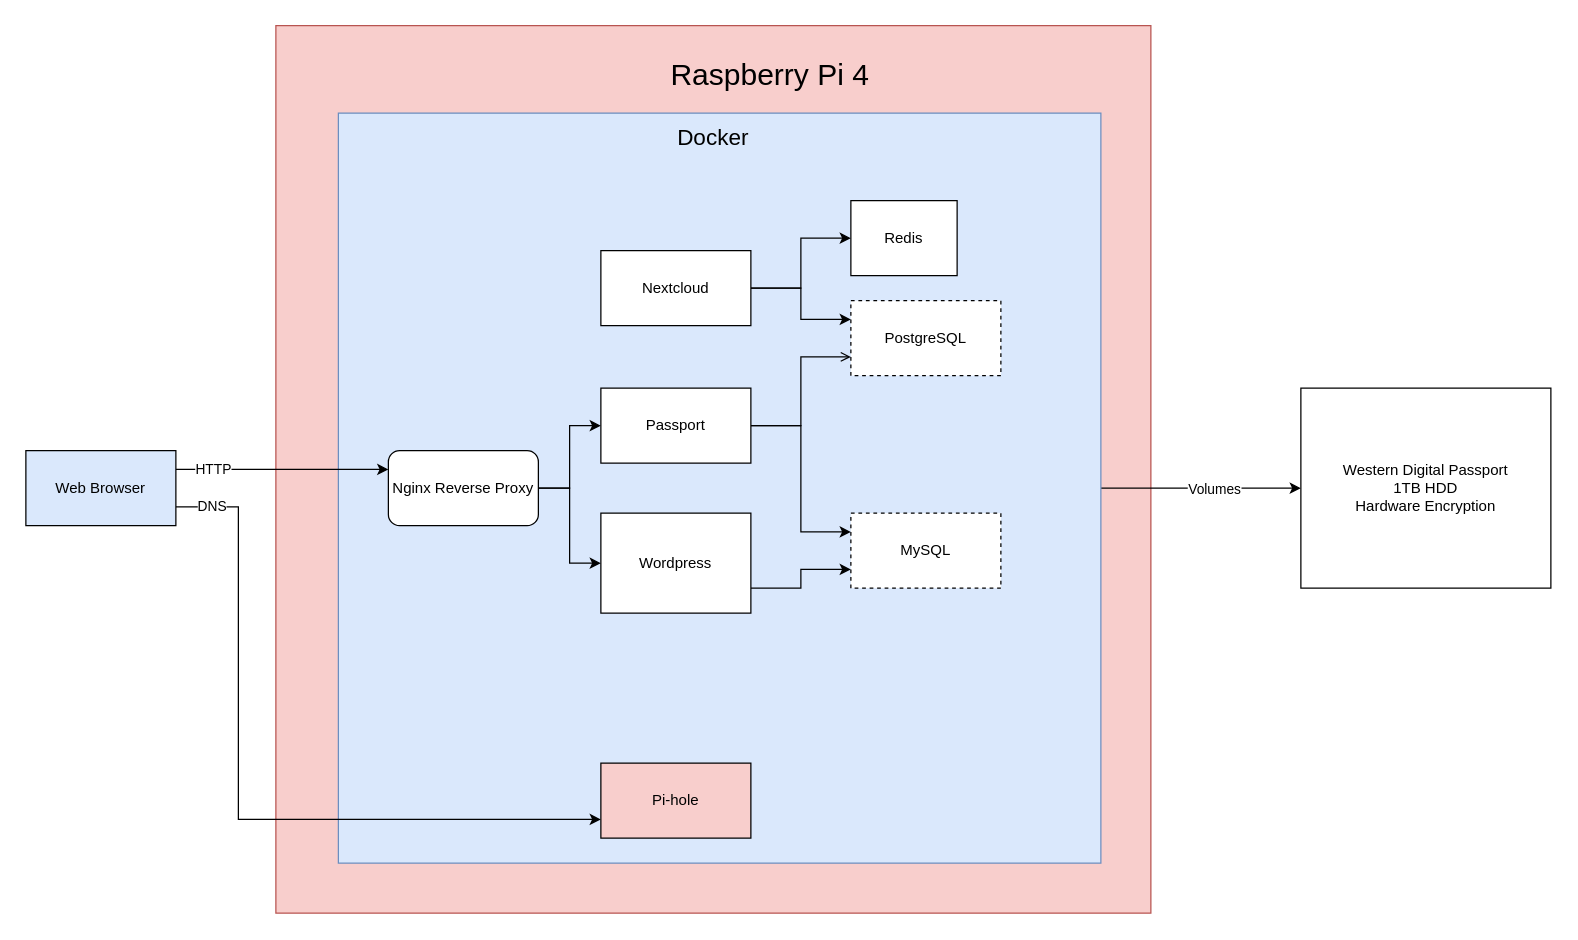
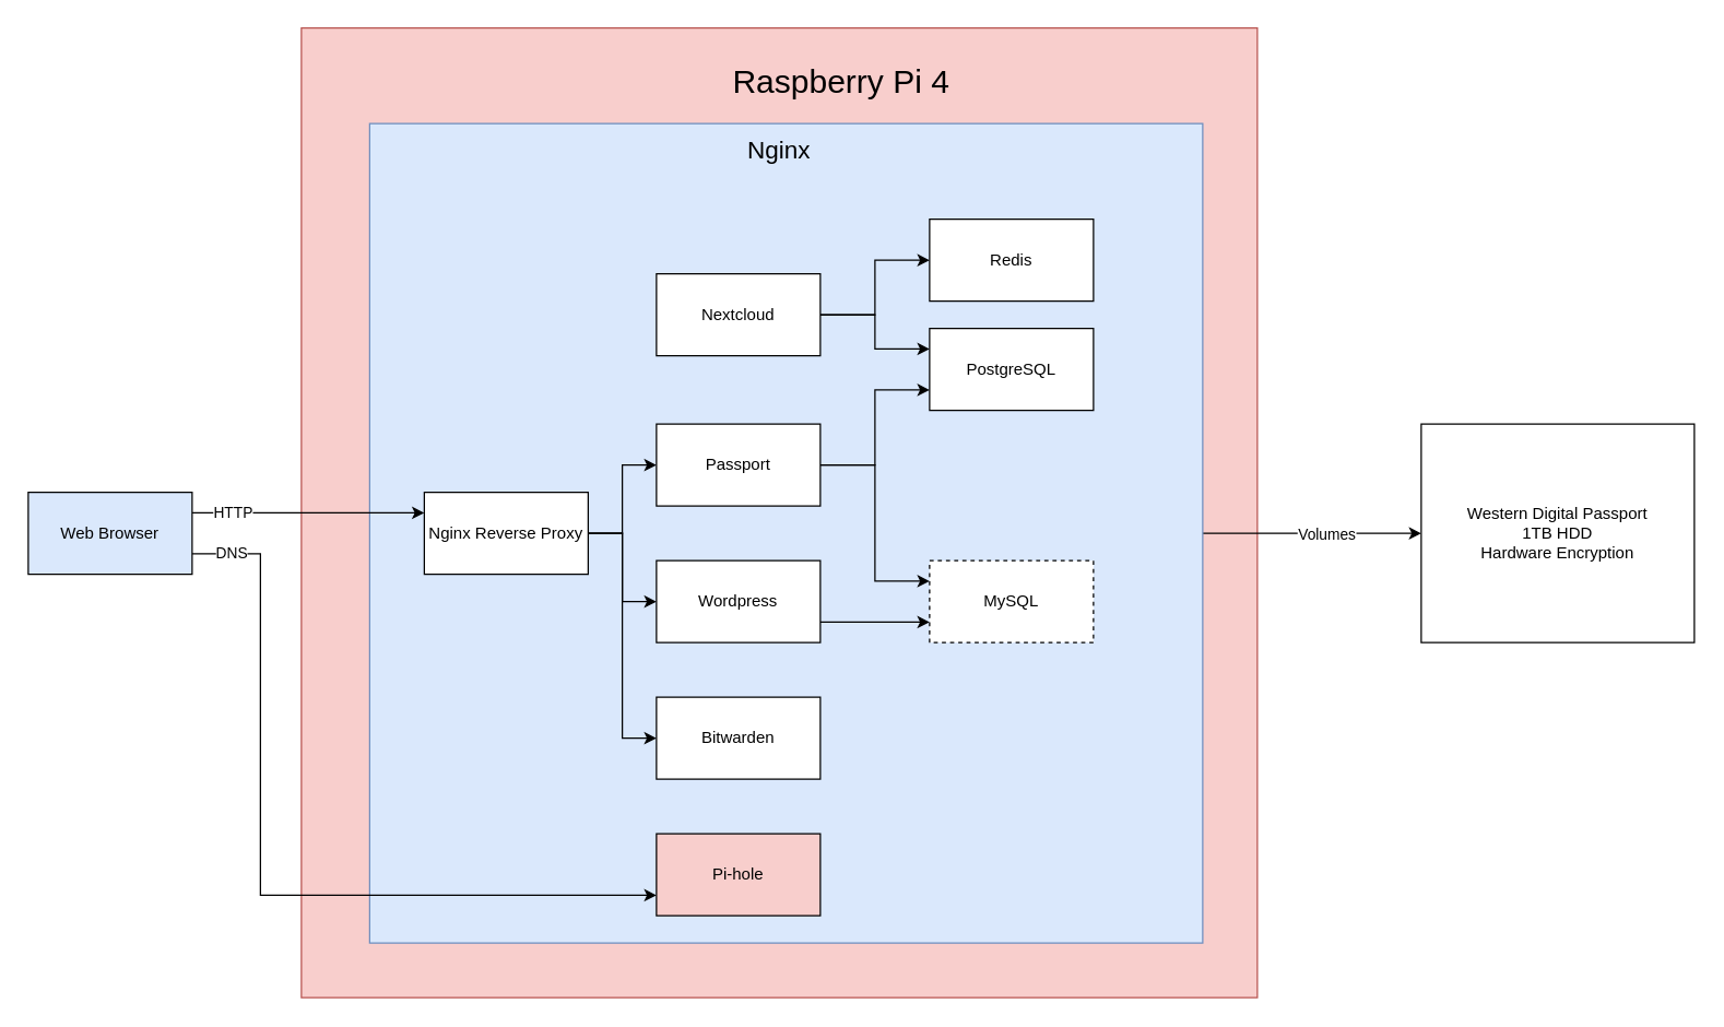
  <mxCell id="0" />
  <mxCell id="1" parent="0" />
  <mxCell id="2" value="" style="rounded=0;whiteSpace=wrap;html=1;fillColor=#f8cecc;strokeColor=#b85450;" vertex="1" parent="1"><mxGeometry x="220" y="20" width="700" height="710" as="geometry" /></mxCell>
  <mxCell id="3" value="&lt;font style=&quot;font-size: 24px&quot;&gt;Raspberry Pi 4&lt;/font&gt;" style="text;html=1;strokeColor=none;fillColor=none;align=center;verticalAlign=middle;whiteSpace=wrap;rounded=0;" vertex="1" parent="1"><mxGeometry x="522.5" y="50" width="185" height="20" as="geometry" /></mxCell>
  <mxCell id="4" style="edgeStyle=orthogonalEdgeStyle;rounded=0;orthogonalLoop=1;jettySize=auto;html=1;entryX=0;entryY=0.5;entryDx=0;entryDy=0;" edge="1" parent="1" source="6" target="21"><mxGeometry relative="1" as="geometry" /></mxCell>
  <mxCell id="5" value="Volumes" style="edgeLabel;html=1;align=center;verticalAlign=middle;resizable=0;points=[];" vertex="1" connectable="0" parent="4"><mxGeometry x="0.2" relative="1" as="geometry"><mxPoint x="-6" as="offset" /></mxGeometry></mxCell>
  <mxCell id="6" value="" style="rounded=0;whiteSpace=wrap;html=1;fillColor=#dae8fc;strokeColor=#6c8ebf;" vertex="1" parent="1"><mxGeometry x="270" y="90" width="610" height="600" as="geometry" /></mxCell>
- <mxCell id="7" value="&lt;font style=&quot;font-size: 18px&quot;&gt;Docker&lt;/font&gt;" style="text;html=1;strokeColor=none;fillColor=none;align=center;verticalAlign=middle;whiteSpace=wrap;rounded=0;" vertex="1" parent="1"><mxGeometry x="550" y="100" width="40" height="20" as="geometry" /></mxCell>
- <mxCell id="8" value="PostgreSQL" style="rounded=0;whiteSpace=wrap;html=1;dashed=1;" vertex="1" parent="1"><mxGeometry x="680" y="240" width="120" height="60" as="geometry" /></mxCell>
- <mxCell id="9" value="Redis" style="rounded=0;whiteSpace=wrap;html=1;" vertex="1" parent="1"><mxGeometry x="680" y="160" width="85" height="60" as="geometry" /></mxCell>
+ <mxCell id="7" value="&lt;font style=&quot;font-size: 18px&quot;&gt;Nginx&lt;/font&gt;" style="text;html=1;strokeColor=none;fillColor=none;align=center;verticalAlign=middle;whiteSpace=wrap;rounded=0;" vertex="1" parent="1"><mxGeometry x="550" y="100" width="40" height="20" as="geometry" /></mxCell>
+ <mxCell id="8" value="PostgreSQL" style="rounded=0;whiteSpace=wrap;html=1;" vertex="1" parent="1"><mxGeometry x="680" y="240" width="120" height="60" as="geometry" /></mxCell>
+ <mxCell id="9" value="Redis" style="rounded=0;whiteSpace=wrap;html=1;" vertex="1" parent="1"><mxGeometry x="680" y="160" width="120" height="60" as="geometry" /></mxCell>
  <mxCell id="10" style="edgeStyle=orthogonalEdgeStyle;rounded=0;orthogonalLoop=1;jettySize=auto;html=1;entryX=0;entryY=0.25;entryDx=0;entryDy=0;" edge="1" parent="1" source="12" target="8"><mxGeometry relative="1" as="geometry" /></mxCell>
  <mxCell id="11" style="edgeStyle=orthogonalEdgeStyle;rounded=0;orthogonalLoop=1;jettySize=auto;html=1;" edge="1" parent="1" source="12" target="9"><mxGeometry relative="1" as="geometry" /></mxCell>
  <mxCell id="12" value="Nextcloud" style="rounded=0;whiteSpace=wrap;html=1;" vertex="1" parent="1"><mxGeometry x="480" y="200" width="120" height="60" as="geometry" /></mxCell>
+ <mxCell id="13" value="Bitwarden" style="rounded=0;whiteSpace=wrap;html=1;" vertex="1" parent="1"><mxGeometry x="480" y="510" width="120" height="60" as="geometry" /></mxCell>
  <mxCell id="14" style="edgeStyle=orthogonalEdgeStyle;rounded=0;orthogonalLoop=1;jettySize=auto;html=1;entryX=0;entryY=0.75;entryDx=0;entryDy=0;exitX=1;exitY=0.75;exitDx=0;exitDy=0;" edge="1" parent="1" source="15" target="16"><mxGeometry relative="1" as="geometry" /></mxCell>
- <mxCell id="15" value="Wordpress" style="rounded=0;whiteSpace=wrap;html=1;" vertex="1" parent="1"><mxGeometry x="480" y="410" width="120" height="80" as="geometry" /></mxCell>
+ <mxCell id="15" value="Wordpress" style="rounded=0;whiteSpace=wrap;html=1;" vertex="1" parent="1"><mxGeometry x="480" y="410" width="120" height="60" as="geometry" /></mxCell>
  <mxCell id="16" value="MySQL" style="rounded=0;whiteSpace=wrap;html=1;dashed=1;" vertex="1" parent="1"><mxGeometry x="680" y="410" width="120" height="60" as="geometry" /></mxCell>
- <mxCell id="17" style="edgeStyle=orthogonalEdgeStyle;rounded=0;orthogonalLoop=1;jettySize=auto;html=1;entryX=0;entryY=0.75;entryDx=0;entryDy=0;endArrow=open;" edge="1" parent="1" source="19" target="8"><mxGeometry relative="1" as="geometry" /></mxCell>
+ <mxCell id="17" style="edgeStyle=orthogonalEdgeStyle;rounded=0;orthogonalLoop=1;jettySize=auto;html=1;entryX=0;entryY=0.75;entryDx=0;entryDy=0;" edge="1" parent="1" source="19" target="8"><mxGeometry relative="1" as="geometry" /></mxCell>
  <mxCell id="18" style="edgeStyle=orthogonalEdgeStyle;rounded=0;orthogonalLoop=1;jettySize=auto;html=1;entryX=0;entryY=0.25;entryDx=0;entryDy=0;" edge="1" parent="1" source="19" target="16"><mxGeometry relative="1" as="geometry" /></mxCell>
  <mxCell id="19" value="Passport" style="rounded=0;whiteSpace=wrap;html=1;" vertex="1" parent="1"><mxGeometry x="480" y="310" width="120" height="60" as="geometry" /></mxCell>
  <mxCell id="20" value="Pi-hole" style="rounded=0;whiteSpace=wrap;html=1;fillColor=#f8cecc;" vertex="1" parent="1"><mxGeometry x="480" y="610" width="120" height="60" as="geometry" /></mxCell>
  <mxCell id="21" value="Western Digital Passport&lt;br&gt;&lt;div&gt;1TB HDD&lt;/div&gt;Hardware Encryption" style="rounded=0;whiteSpace=wrap;html=1;" vertex="1" parent="1"><mxGeometry x="1040" y="310" width="200" height="160" as="geometry" /></mxCell>
  <mxCell id="22" style="edgeStyle=orthogonalEdgeStyle;rounded=0;orthogonalLoop=1;jettySize=auto;html=1;entryX=0;entryY=0.75;entryDx=0;entryDy=0;exitX=1;exitY=0.75;exitDx=0;exitDy=0;" edge="1" parent="1" source="30" target="20"><mxGeometry relative="1" as="geometry"><Array as="points"><mxPoint x="190" y="405" /><mxPoint x="190" y="655" /></Array></mxGeometry></mxCell>
  <mxCell id="23" value="DNS" style="edgeLabel;html=1;align=center;verticalAlign=middle;resizable=0;points=[];" vertex="1" connectable="0" parent="22"><mxGeometry x="-0.648" y="-2" relative="1" as="geometry"><mxPoint x="-20" y="-55" as="offset" /></mxGeometry></mxCell>
  <mxCell id="24" style="edgeStyle=orthogonalEdgeStyle;rounded=0;orthogonalLoop=1;jettySize=auto;html=1;entryX=0;entryY=0.5;entryDx=0;entryDy=0;" edge="1" parent="1" source="27" target="19"><mxGeometry relative="1" as="geometry" /></mxCell>
  <mxCell id="25" style="edgeStyle=orthogonalEdgeStyle;rounded=0;orthogonalLoop=1;jettySize=auto;html=1;" edge="1" parent="1" source="27" target="15"><mxGeometry relative="1" as="geometry" /></mxCell>
- <mxCell id="27" value="Nginx Reverse Proxy" style="whiteSpace=wrap;html=1;rounded=1;" vertex="1" parent="1"><mxGeometry x="310" y="360" width="120" height="60" as="geometry" /></mxCell>
+ <mxCell id="26" style="edgeStyle=orthogonalEdgeStyle;rounded=0;orthogonalLoop=1;jettySize=auto;html=1;entryX=0;entryY=0.5;entryDx=0;entryDy=0;" edge="1" parent="1" source="27" target="13"><mxGeometry relative="1" as="geometry" /></mxCell>
+ <mxCell id="27" value="Nginx Reverse Proxy" style="rounded=0;whiteSpace=wrap;html=1;" vertex="1" parent="1"><mxGeometry x="310" y="360" width="120" height="60" as="geometry" /></mxCell>
  <mxCell id="28" style="edgeStyle=orthogonalEdgeStyle;rounded=0;orthogonalLoop=1;jettySize=auto;html=1;exitX=1;exitY=0.25;exitDx=0;exitDy=0;entryX=0;entryY=0.25;entryDx=0;entryDy=0;" edge="1" parent="1" source="30" target="27"><mxGeometry relative="1" as="geometry" /></mxCell>
  <mxCell id="29" value="&lt;div&gt;HTTP&lt;/div&gt;" style="edgeLabel;html=1;align=center;verticalAlign=middle;resizable=0;points=[];" vertex="1" connectable="0" parent="28"><mxGeometry x="-0.729" y="4" relative="1" as="geometry"><mxPoint x="6" y="3" as="offset" /></mxGeometry></mxCell>
  <mxCell id="30" value="Web Browser" style="rounded=0;whiteSpace=wrap;html=1;fillColor=#dae8fc;" vertex="1" parent="1"><mxGeometry x="20" y="360" width="120" height="60" as="geometry" /></mxCell>
